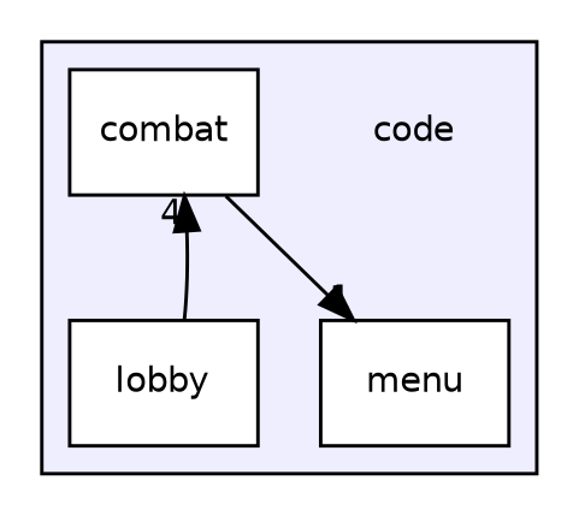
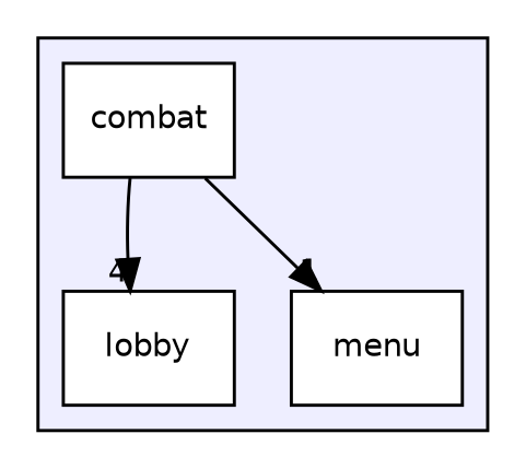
  digraph {
    compound=true
    node [fontname=Helvetica fontsize=10 shape=box color=black fillcolor=white style=filled]
    edge [labeldistance=1.5 labelfontname=Helvetica labelfontsize=10]
-   n1 [label=code shape=plaintext color="" fillcolor="" style=""]
    n2 [label=combat]
    n3 [label=lobby]
    n4 [label=menu]
    subgraph cluster_1 {
      bgcolor="#eeeeff"
      pencolor=black
-     n1
      n2
      n3
      n4
    }
    n2 -> n4 [headlabel=1]
-   n3 -> n2 [headlabel=4]
+   n2 -> n3 [headlabel=4]
  }
